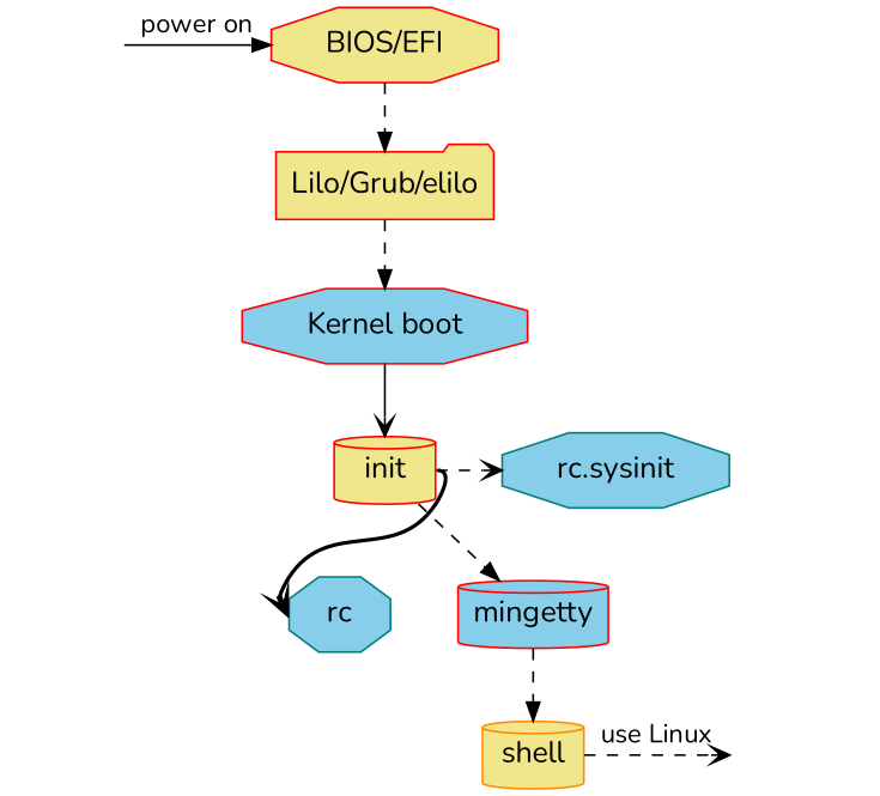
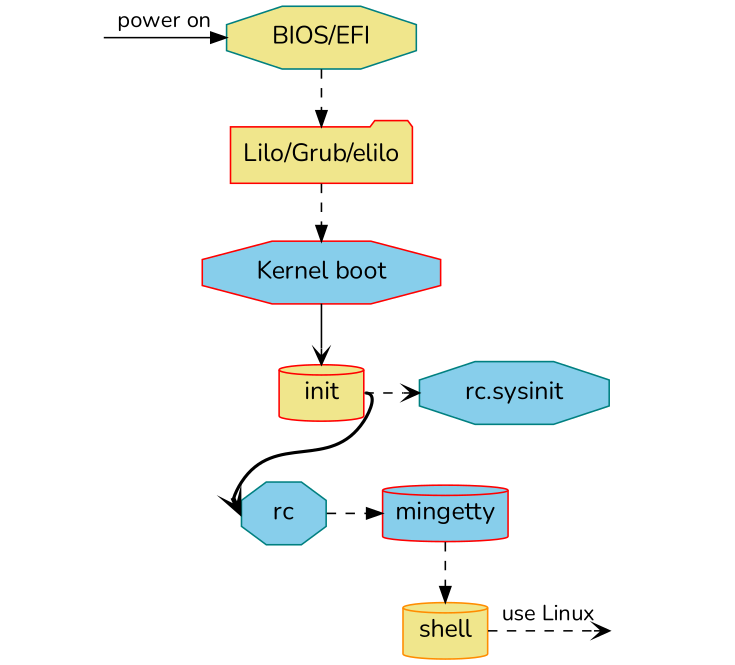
  digraph {
    fontname=Nunito
    labelloc=b
    node [color=red fillcolor=khaki fontname=Nunito fontsize=16 shape=octagon style=filled]
    edge [arrowhead=normal fontname=Nunito style=dashed]
-   "BIOS/EFI"
+   "BIOS/EFI" [color=teal]
    power [color=white fillcolor=orange shape=box style=invis]
    shell [color=darkorange shape=cylinder]
    uselinux [color=white fillcolor=orange shape=box style=invis]
    init [shape=cylinder]
    "rc.sysinit" [color=teal fillcolor=skyblue]
    mingetty [fillcolor=skyblue shape=cylinder]
    rc [color=teal fillcolor=skyblue]
    "Lilo/Grub/elilo" [shape=folder]
    "Kernel boot" [fillcolor=skyblue]
    subgraph sub_1 {
      rank=same
      "BIOS/EFI"
      power
    }
    subgraph sub_2 {
      rank=same
      shell
      uselinux
    }
    subgraph sub_3 {
      rank=same
      init
      "rc.sysinit"
    }
    subgraph sub_4 {
      rank=same
      mingetty
      rc
    }
    "BIOS/EFI" -> "Lilo/Grub/elilo"
    power -> "BIOS/EFI" [label="power on" style=solid]
    shell -> uselinux [arrowhead=vee label="use Linux"]
    init -> "rc.sysinit" [arrowhead=vee]
-   init -> mingetty
+   rc -> mingetty
    init -> rc [arrowhead=vee headport=w style=bold tailport=e]
    mingetty -> shell
    "Lilo/Grub/elilo" -> "Kernel boot"
    "Kernel boot" -> init [arrowhead=vee style=solid]
  }
